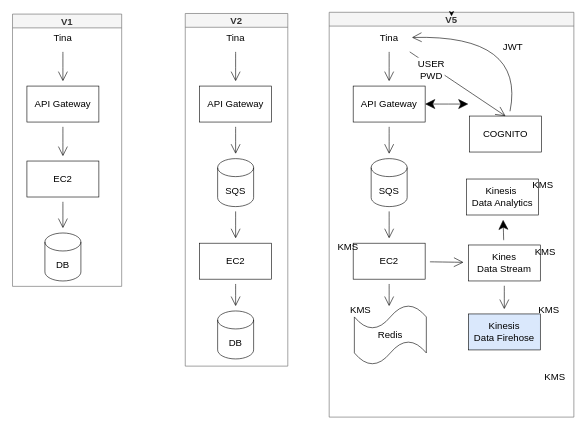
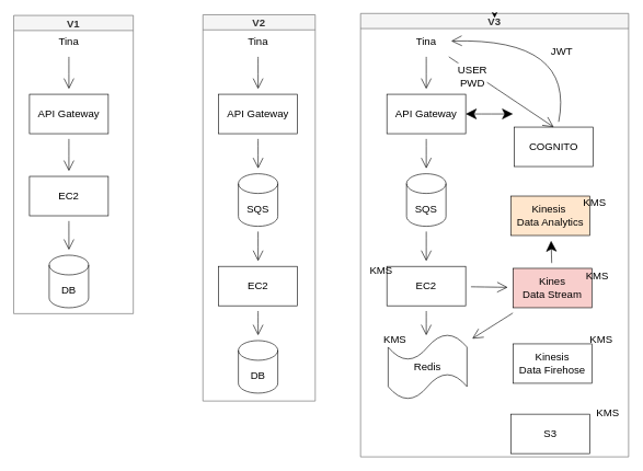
  <mxCell id="0" />
  <mxCell id="1" parent="0" />
  <mxCell id="2" value="" style="group;" vertex="1" connectable="0" parent="1"><mxGeometry x="44" y="48" width="169" height="420" as="geometry" /></mxCell>
  <mxCell id="3" value="Tina" style="text;html=1;strokeColor=none;fillColor=none;align=center;verticalAlign=middle;whiteSpace=wrap;rounded=0;fontSize=16;" vertex="1" parent="2"><mxGeometry x="30" width="60" height="30" as="geometry" /></mxCell>
  <mxCell id="4" value="API Gateway" style="whiteSpace=wrap;html=1;fontSize=16;" vertex="1" parent="2"><mxGeometry y="95" width="120" height="60" as="geometry" /></mxCell>
  <mxCell id="5" value="" style="edgeStyle=none;curved=1;rounded=0;orthogonalLoop=1;jettySize=auto;html=1;fontSize=12;endArrow=open;startSize=14;endSize=14;sourcePerimeterSpacing=8;targetPerimeterSpacing=8;" edge="1" parent="2" source="3" target="4"><mxGeometry relative="1" as="geometry" /></mxCell>
  <mxCell id="6" value="EC2" style="whiteSpace=wrap;html=1;fontSize=16;" vertex="1" parent="2"><mxGeometry y="220" width="120" height="60" as="geometry" /></mxCell>
  <mxCell id="7" value="" style="edgeStyle=none;curved=1;rounded=0;orthogonalLoop=1;jettySize=auto;html=1;fontSize=12;endArrow=open;startSize=14;endSize=14;sourcePerimeterSpacing=8;targetPerimeterSpacing=8;" edge="1" parent="2" source="4" target="6"><mxGeometry relative="1" as="geometry" /></mxCell>
  <mxCell id="8" value="DB" style="shape=cylinder3;whiteSpace=wrap;html=1;boundedLbl=1;backgroundOutline=1;size=15;fontSize=16;" vertex="1" parent="2"><mxGeometry x="30" y="340" width="60" height="80" as="geometry" /></mxCell>
  <mxCell id="9" value="" style="edgeStyle=none;curved=1;rounded=0;orthogonalLoop=1;jettySize=auto;html=1;fontSize=12;endArrow=open;startSize=14;endSize=14;sourcePerimeterSpacing=8;targetPerimeterSpacing=8;" edge="1" parent="2" source="6" target="8"><mxGeometry relative="1" as="geometry" /></mxCell>
  <mxCell id="10" value="" style="group;" vertex="1" connectable="0" parent="1"><mxGeometry x="332" y="48" width="144" height="550" as="geometry" /></mxCell>
  <mxCell id="11" value="Tina" style="text;html=1;strokeColor=none;fillColor=none;align=center;verticalAlign=middle;whiteSpace=wrap;rounded=0;fontSize=16;" vertex="1" parent="10"><mxGeometry x="30" width="60" height="30" as="geometry" /></mxCell>
  <mxCell id="12" value="API Gateway" style="whiteSpace=wrap;html=1;fontSize=16;" vertex="1" parent="10"><mxGeometry y="95" width="120" height="60" as="geometry" /></mxCell>
  <mxCell id="13" value="" style="edgeStyle=none;curved=1;rounded=0;orthogonalLoop=1;jettySize=auto;html=1;fontSize=12;endArrow=open;startSize=14;endSize=14;sourcePerimeterSpacing=8;targetPerimeterSpacing=8;" edge="1" parent="10" source="11" target="12"><mxGeometry relative="1" as="geometry" /></mxCell>
  <mxCell id="14" value="EC2" style="whiteSpace=wrap;html=1;fontSize=16;" vertex="1" parent="10"><mxGeometry y="357" width="120" height="60" as="geometry" /></mxCell>
  <mxCell id="15" value="DB" style="shape=cylinder3;whiteSpace=wrap;html=1;boundedLbl=1;backgroundOutline=1;size=15;fontSize=16;" vertex="1" parent="10"><mxGeometry x="30" y="470" width="60" height="80" as="geometry" /></mxCell>
  <mxCell id="16" value="" style="edgeStyle=none;curved=1;rounded=0;orthogonalLoop=1;jettySize=auto;html=1;fontSize=12;endArrow=open;startSize=14;endSize=14;sourcePerimeterSpacing=8;targetPerimeterSpacing=8;" edge="1" parent="10" source="14" target="15"><mxGeometry relative="1" as="geometry" /></mxCell>
  <mxCell id="17" value="" style="edgeStyle=none;curved=1;rounded=0;orthogonalLoop=1;jettySize=auto;html=1;fontSize=12;endArrow=open;startSize=14;endSize=14;sourcePerimeterSpacing=8;targetPerimeterSpacing=8;" edge="1" parent="10" source="18" target="14"><mxGeometry relative="1" as="geometry" /></mxCell>
  <mxCell id="18" value="SQS" style="shape=cylinder3;whiteSpace=wrap;html=1;boundedLbl=1;backgroundOutline=1;size=15;fontSize=16;" vertex="1" parent="10"><mxGeometry x="30" y="216" width="60" height="80" as="geometry" /></mxCell>
  <mxCell id="19" value="" style="edgeStyle=none;curved=1;rounded=0;orthogonalLoop=1;jettySize=auto;html=1;fontSize=12;endArrow=open;startSize=14;endSize=14;sourcePerimeterSpacing=8;targetPerimeterSpacing=8;" edge="1" parent="10" source="12" target="18"><mxGeometry relative="1" as="geometry" /></mxCell>
  <mxCell id="20" value="" style="group;" vertex="1" connectable="0" parent="1"><mxGeometry x="552" y="48" width="398" height="642" as="geometry" /></mxCell>
  <mxCell id="21" value="Tina" style="text;html=1;strokeColor=none;fillColor=none;align=center;verticalAlign=middle;whiteSpace=wrap;rounded=0;fontSize=16;" vertex="1" parent="20"><mxGeometry x="66" width="60" height="30" as="geometry" /></mxCell>
  <mxCell id="22" value="API Gateway" style="whiteSpace=wrap;html=1;fontSize=16;" vertex="1" parent="20"><mxGeometry x="36" y="95" width="120" height="60" as="geometry" /></mxCell>
  <mxCell id="23" value="" style="edgeStyle=none;curved=1;rounded=0;orthogonalLoop=1;jettySize=auto;html=1;fontSize=12;endArrow=open;startSize=14;endSize=14;sourcePerimeterSpacing=8;targetPerimeterSpacing=8;" edge="1" parent="20" source="21" target="22"><mxGeometry relative="1" as="geometry" /></mxCell>
  <mxCell id="24" value="" style="edgeStyle=none;curved=1;rounded=0;orthogonalLoop=1;jettySize=auto;html=1;fontSize=12;endArrow=open;startSize=14;endSize=14;sourcePerimeterSpacing=8;targetPerimeterSpacing=8;" edge="1" parent="20" source="25"><mxGeometry relative="1" as="geometry"><mxPoint x="96" y="462" as="targetPoint" /></mxGeometry></mxCell>
  <mxCell id="25" value="EC2" style="whiteSpace=wrap;html=1;fontSize=16;" vertex="1" parent="20"><mxGeometry x="36" y="357" width="120" height="60" as="geometry" /></mxCell>
  <mxCell id="26" value="" style="edgeStyle=none;curved=1;rounded=0;orthogonalLoop=1;jettySize=auto;html=1;fontSize=12;endArrow=open;startSize=14;endSize=14;sourcePerimeterSpacing=8;targetPerimeterSpacing=8;" edge="1" parent="20" source="27" target="25"><mxGeometry relative="1" as="geometry" /></mxCell>
  <mxCell id="27" value="SQS" style="shape=cylinder3;whiteSpace=wrap;html=1;boundedLbl=1;backgroundOutline=1;size=15;fontSize=16;" vertex="1" parent="20"><mxGeometry x="66" y="216" width="60" height="80" as="geometry" /></mxCell>
  <mxCell id="28" value="" style="edgeStyle=none;curved=1;rounded=0;orthogonalLoop=1;jettySize=auto;html=1;fontSize=12;endArrow=open;startSize=14;endSize=14;sourcePerimeterSpacing=8;targetPerimeterSpacing=8;" edge="1" parent="20" source="22" target="27"><mxGeometry relative="1" as="geometry" /></mxCell>
- <mxCell id="29" value="Kines&lt;br&gt;Data Stream" style="whiteSpace=wrap;html=1;fontSize=16;" vertex="1" parent="20"><mxGeometry x="228" y="360" width="120" height="60" as="geometry" /></mxCell>
+ <mxCell id="29" value="Kines&lt;br&gt;Data Stream" style="whiteSpace=wrap;html=1;fontSize=16;fillColor=#f8cecc;" vertex="1" parent="20"><mxGeometry x="228" y="360" width="120" height="60" as="geometry" /></mxCell>
  <mxCell id="30" value="" style="edgeStyle=none;curved=1;rounded=0;orthogonalLoop=1;jettySize=auto;html=1;fontSize=12;endArrow=open;startSize=14;endSize=14;sourcePerimeterSpacing=8;targetPerimeterSpacing=8;" edge="1" parent="20" source="25" target="29"><mxGeometry relative="1" as="geometry" /></mxCell>
- <mxCell id="31" value="Kinesis&amp;nbsp;&lt;br&gt;Data Analytics" style="whiteSpace=wrap;html=1;fontSize=16;" vertex="1" parent="20"><mxGeometry x="225" y="250" width="120" height="60" as="geometry" /></mxCell>
+ <mxCell id="31" value="Kinesis&amp;nbsp;&lt;br&gt;Data Analytics" style="whiteSpace=wrap;html=1;fontSize=16;fillColor=#ffe6cc;" vertex="1" parent="20"><mxGeometry x="225" y="250" width="120" height="60" as="geometry" /></mxCell>
  <mxCell id="32" value="" style="edgeStyle=none;curved=1;rounded=0;orthogonalLoop=1;jettySize=auto;html=1;fontSize=12;endArrow=classic;startSize=14;endSize=14;sourcePerimeterSpacing=8;targetPerimeterSpacing=8;" edge="1" parent="20" source="29" target="31"><mxGeometry relative="1" as="geometry" /></mxCell>
- <mxCell id="33" value="Kinesis&lt;br&gt;Data Firehose" style="whiteSpace=wrap;html=1;fontSize=16;fillColor=#dae8fc;" vertex="1" parent="20"><mxGeometry x="228" y="475" width="120" height="60" as="geometry" /></mxCell>
- <mxCell id="34" value="" style="edgeStyle=none;curved=1;rounded=0;orthogonalLoop=1;jettySize=auto;html=1;fontSize=12;endArrow=open;startSize=14;endSize=14;sourcePerimeterSpacing=8;targetPerimeterSpacing=8;" edge="1" parent="20" source="29" target="33"><mxGeometry relative="1" as="geometry" /></mxCell>
+ <mxCell id="33" value="Kinesis&lt;br&gt;Data Firehose" style="whiteSpace=wrap;html=1;fontSize=16;" vertex="1" parent="20"><mxGeometry x="228" y="475" width="120" height="60" as="geometry" /></mxCell>
+ <mxCell id="34" value="" style="edgeStyle=none;curved=1;rounded=0;orthogonalLoop=1;jettySize=auto;html=1;fontSize=12;endArrow=open;startSize=14;endSize=14;sourcePerimeterSpacing=8;targetPerimeterSpacing=8;" edge="1" parent="20" source="29" target="47"><mxGeometry relative="1" as="geometry" /></mxCell>
+ <mxCell id="35" value="S3" style="whiteSpace=wrap;html=1;fontSize=16;" vertex="1" parent="20"><mxGeometry x="225" y="582" width="120" height="60" as="geometry" /></mxCell>
  <mxCell id="36" style="edgeStyle=none;curved=1;rounded=0;orthogonalLoop=1;jettySize=auto;html=1;fontSize=12;endArrow=open;startSize=14;endSize=14;sourcePerimeterSpacing=8;targetPerimeterSpacing=8;" edge="1" parent="20" source="38" target="21"><mxGeometry relative="1" as="geometry"><Array as="points"><mxPoint x="323" y="9" /></Array></mxGeometry></mxCell>
  <mxCell id="37" value="JWT" style="edgeLabel;html=1;align=center;verticalAlign=middle;resizable=0;points=[];fontSize=16;" vertex="1" connectable="0" parent="36"><mxGeometry x="-0.04" y="20" relative="1" as="geometry"><mxPoint as="offset" /></mxGeometry></mxCell>
  <mxCell id="38" value="COGNITO" style="whiteSpace=wrap;html=1;fontSize=16;" vertex="1" parent="20"><mxGeometry x="230" y="145" width="120" height="60" as="geometry" /></mxCell>
  <mxCell id="39" style="edgeStyle=none;curved=1;rounded=0;orthogonalLoop=1;jettySize=auto;html=1;entryX=0.5;entryY=0;entryDx=0;entryDy=0;fontSize=12;endArrow=open;startSize=14;endSize=14;sourcePerimeterSpacing=8;targetPerimeterSpacing=8;" edge="1" parent="20" source="21" target="38"><mxGeometry relative="1" as="geometry" /></mxCell>
  <mxCell id="40" value="USER&lt;br&gt;PWD" style="edgeLabel;html=1;align=center;verticalAlign=middle;resizable=0;points=[];fontSize=16;" vertex="1" connectable="0" parent="39"><mxGeometry x="-0.534" y="-4" relative="1" as="geometry"><mxPoint as="offset" /></mxGeometry></mxCell>
  <mxCell id="41" value="" style="endArrow=classic;startArrow=classic;html=1;rounded=0;fontSize=12;startSize=14;endSize=14;sourcePerimeterSpacing=8;targetPerimeterSpacing=8;curved=1;" edge="1" parent="20"><mxGeometry width="50" height="50" relative="1" as="geometry"><mxPoint x="156" y="125" as="sourcePoint" /><mxPoint x="228" y="125" as="targetPoint" /></mxGeometry></mxCell>
  <mxCell id="42" value="KMS" style="text;html=1;align=center;verticalAlign=middle;resizable=0;points=[];autosize=1;strokeColor=none;fillColor=none;fontSize=16;" vertex="1" parent="20"><mxGeometry x="345" y="564" width="53" height="31" as="geometry" /></mxCell>
  <mxCell id="43" value="KMS" style="text;html=1;align=center;verticalAlign=middle;resizable=0;points=[];autosize=1;strokeColor=none;fillColor=none;fontSize=16;" vertex="1" parent="20"><mxGeometry x="335" y="452" width="53" height="31" as="geometry" /></mxCell>
  <mxCell id="44" value="KMS" style="text;html=1;align=center;verticalAlign=middle;resizable=0;points=[];autosize=1;strokeColor=none;fillColor=none;fontSize=16;" vertex="1" parent="20"><mxGeometry x="325" y="243" width="53" height="31" as="geometry" /></mxCell>
  <mxCell id="45" value="KMS" style="text;html=1;align=center;verticalAlign=middle;resizable=0;points=[];autosize=1;strokeColor=none;fillColor=none;fontSize=16;" vertex="1" parent="20"><mxGeometry x="329" y="355" width="53" height="31" as="geometry" /></mxCell>
  <mxCell id="46" value="KMS" style="text;html=1;align=center;verticalAlign=middle;resizable=0;points=[];autosize=1;strokeColor=none;fillColor=none;fontSize=16;" vertex="1" parent="20"><mxGeometry y="347" width="53" height="31" as="geometry" /></mxCell>
  <mxCell id="47" value="Redis" style="shape=tape;whiteSpace=wrap;html=1;fontSize=16;" vertex="1" parent="20"><mxGeometry x="38" y="460" width="120" height="100" as="geometry" /></mxCell>
  <mxCell id="48" value="KMS" style="text;html=1;align=center;verticalAlign=middle;resizable=0;points=[];autosize=1;strokeColor=none;fillColor=none;fontSize=16;" vertex="1" parent="20"><mxGeometry x="21" y="452" width="53" height="31" as="geometry" /></mxCell>
  <mxCell id="49" value="V1" style="swimlane;whiteSpace=wrap;html=1;fontSize=16;fillStyle=auto;fillColor=#f5f5f5;fontColor=#333333;strokeColor=#666666;swimlaneFillColor=none;" vertex="1" parent="1"><mxGeometry x="20" y="23" width="182" height="454" as="geometry" /></mxCell>
  <mxCell id="50" value="V2" style="swimlane;whiteSpace=wrap;html=1;fontSize=16;fillStyle=auto;fillColor=#f5f5f5;fontColor=#333333;strokeColor=#666666;swimlaneFillColor=none;" vertex="1" parent="1"><mxGeometry x="308" y="22" width="171" height="588" as="geometry" /></mxCell>
- <mxCell id="51" value="V5" style="swimlane;whiteSpace=wrap;html=1;fontSize=16;fillStyle=auto;fillColor=#f5f5f5;fontColor=#333333;strokeColor=#666666;swimlaneFillColor=none;" vertex="1" parent="1"><mxGeometry x="548" y="20" width="408" height="675" as="geometry" /></mxCell>
+ <mxCell id="51" value="V3" style="swimlane;whiteSpace=wrap;html=1;fontSize=16;fillStyle=auto;fillColor=#f5f5f5;fontColor=#333333;strokeColor=#666666;swimlaneFillColor=none;" vertex="1" parent="1"><mxGeometry x="548" y="20" width="408" height="675" as="geometry" /></mxCell>
  <mxCell id="52" style="edgeStyle=orthogonalEdgeStyle;rounded=0;orthogonalLoop=1;jettySize=auto;html=1;exitX=0.5;exitY=0;exitDx=0;exitDy=0;entryX=0.5;entryY=0.01;entryDx=0;entryDy=0;entryPerimeter=0;" edge="1" parent="1" source="51" target="51"><mxGeometry relative="1" as="geometry" /></mxCell>
